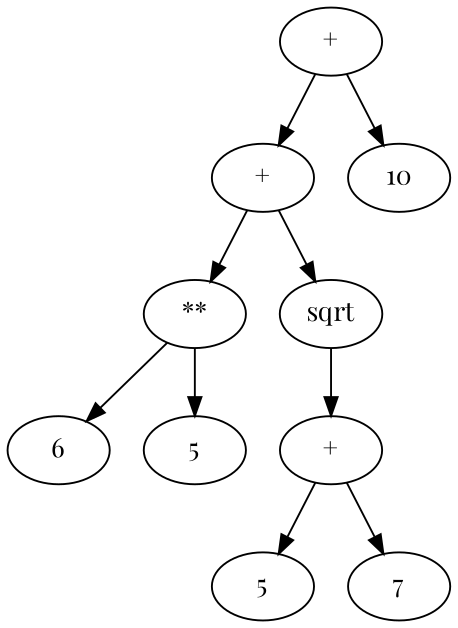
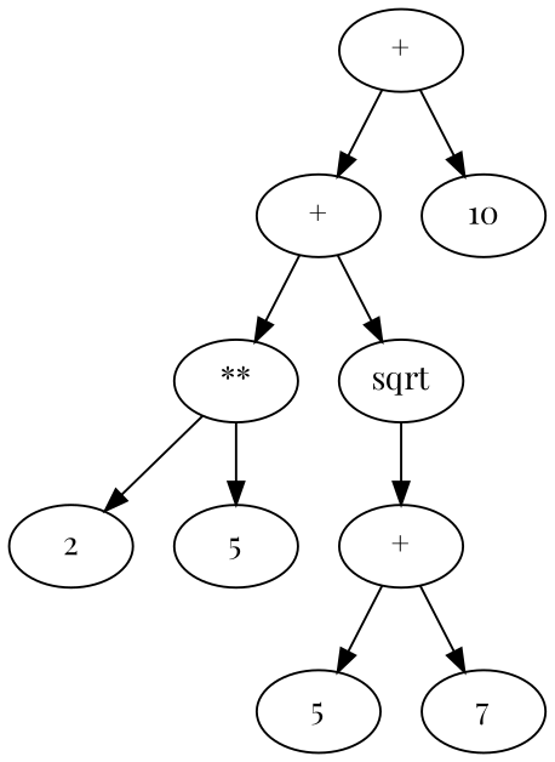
  digraph {
    fontname="Playfair Display"
    node [fontname="Playfair Display"]
    edge [fontname="Playfair Display"]
    n1 [label="+"]
    n2 [label="+"]
    n3 [label=10]
    n4 [label="**"]
    n5 [label=sqrt]
-   n6 [label=6]
+   n6 [label=2]
    n7 [label=5]
    n8 [label="+"]
    n9 [label=5]
    n10 [label=7]
    n1 -> n2
    n1 -> n3
    n2 -> n4
    n2 -> n5
    n4 -> n6
    n4 -> n7
    n5 -> n8
    n8 -> n9
    n8 -> n10
  }
